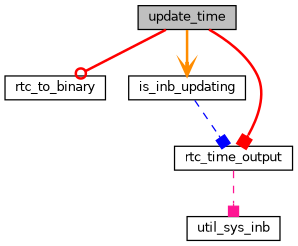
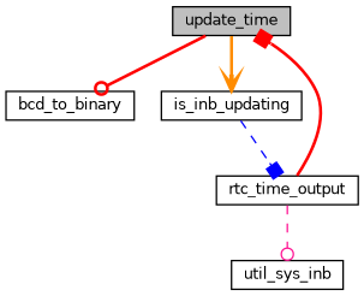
  digraph {
    rankdir=TB
    node [color=black fillcolor=white fontname=Helvetica fontsize=10 shape=record style=filled]
    edge [arrowhead=odot color=red fontname=Helvetica fontsize=10 labelfontname=Helvetica labelfontsize=10 style=bold]
    n1 [fillcolor=grey75 fontcolor=black height=0.2 label=update_time width=0.4]
-   n2 [height=0.2 label=rtc_to_binary width=0.4]
+   n2 [height=0.2 label=bcd_to_binary width=0.4]
    n3 [height=0.2 label=is_inb_updating width=0.4]
    n4 [height=0.2 label=rtc_time_output width=0.4]
    n5 [height=0.2 label=util_sys_inb width=0.4]
    n1 -> n2
    n1 -> n3 [arrowhead=vee color=darkorange]
-   n1 -> n4 [arrowhead=box]
+   n4 -> n1 [arrowhead=box]
    n3 -> n4 [arrowhead=box color=blue style=dashed]
-   n4 -> n5 [arrowhead=box color=deeppink style=dashed]
+   n4 -> n5 [color=deeppink style=dashed]
  }
